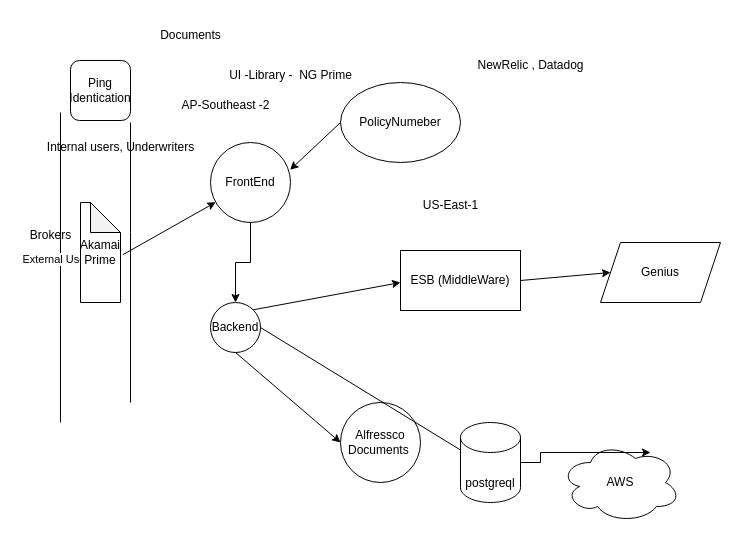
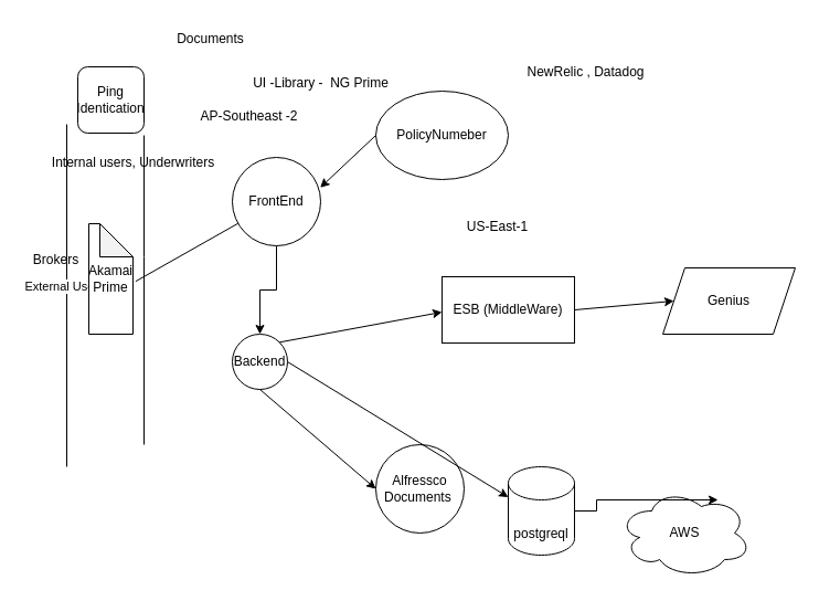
  <mxCell id="0" />
  <mxCell id="1" parent="0" />
  <mxCell id="2" style="edgeStyle=orthogonalEdgeStyle;rounded=0;orthogonalLoop=1;jettySize=auto;html=1;entryX=0.5;entryY=0;entryDx=0;entryDy=0;" edge="1" parent="1" source="3" target="4"><mxGeometry relative="1" as="geometry" /></mxCell>
  <mxCell id="3" value="FrontEnd" style="ellipse;whiteSpace=wrap;html=1;aspect=fixed;" vertex="1" parent="1"><mxGeometry x="210" y="142" width="80" height="80" as="geometry" /></mxCell>
  <mxCell id="4" value="Backend" style="ellipse;whiteSpace=wrap;html=1;aspect=fixed;" vertex="1" parent="1"><mxGeometry x="210" y="302" width="50" height="50" as="geometry" /></mxCell>
  <mxCell id="5" value="AP-Southeast -2" style="text;html=1;align=center;verticalAlign=middle;resizable=0;points=[];autosize=1;strokeColor=none;fillColor=none;" vertex="1" parent="1"><mxGeometry x="170" y="90" width="110" height="30" as="geometry" /></mxCell>
  <mxCell id="6" value="" style="endArrow=none;html=1;rounded=0;" edge="1" parent="1"><mxGeometry width="50" height="50" relative="1" as="geometry"><mxPoint x="130" y="402" as="sourcePoint" /><mxPoint x="130" y="122" as="targetPoint" /><Array as="points"><mxPoint x="130" y="232" /></Array></mxGeometry></mxCell>
  <mxCell id="7" value="Internal users, Underwriters" style="text;html=1;align=center;verticalAlign=middle;resizable=0;points=[];autosize=1;strokeColor=none;fillColor=none;" vertex="1" parent="1"><mxGeometry x="35" y="132" width="170" height="30" as="geometry" /></mxCell>
  <mxCell id="8" value="" style="endArrow=none;html=1;rounded=0;" edge="1" parent="1"><mxGeometry width="50" height="50" relative="1" as="geometry"><mxPoint x="60" y="422" as="sourcePoint" /><mxPoint x="60" y="112" as="targetPoint" /></mxGeometry></mxCell>
  <mxCell id="9" value="External Users" style="edgeLabel;html=1;align=center;verticalAlign=middle;resizable=0;points=[];" vertex="1" connectable="0" parent="8"><mxGeometry x="0.058" y="3" relative="1" as="geometry"><mxPoint as="offset" /></mxGeometry></mxCell>
  <mxCell id="10" value="Brokers" style="text;html=1;align=center;verticalAlign=middle;resizable=0;points=[];autosize=1;strokeColor=none;fillColor=none;" vertex="1" parent="1"><mxGeometry x="20" y="220" width="60" height="30" as="geometry" /></mxCell>
  <mxCell id="11" value="&lt;br&gt;postgreql" style="shape=cylinder3;whiteSpace=wrap;html=1;boundedLbl=1;backgroundOutline=1;size=15;" vertex="1" parent="1"><mxGeometry x="460" y="422" width="60" height="80" as="geometry" /></mxCell>
  <mxCell id="12" value="Alfressco&lt;br&gt;Documents&amp;nbsp;" style="ellipse;whiteSpace=wrap;html=1;aspect=fixed;" vertex="1" parent="1"><mxGeometry x="340" y="402" width="80" height="80" as="geometry" /></mxCell>
  <mxCell id="13" value="PolicyNumeber" style="ellipse;whiteSpace=wrap;html=1;" vertex="1" parent="1"><mxGeometry x="340" y="82" width="120" height="80" as="geometry" /></mxCell>
  <mxCell id="14" value="" style="endArrow=classic;html=1;rounded=0;exitX=0;exitY=0.5;exitDx=0;exitDy=0;entryX=0.995;entryY=0.342;entryDx=0;entryDy=0;entryPerimeter=0;" edge="1" parent="1" source="13" target="3"><mxGeometry width="50" height="50" relative="1" as="geometry"><mxPoint x="410" y="322" as="sourcePoint" /><mxPoint x="460" y="272" as="targetPoint" /></mxGeometry></mxCell>
  <mxCell id="15" value="" style="endArrow=classic;html=1;rounded=0;exitX=0.5;exitY=1;exitDx=0;exitDy=0;entryX=0;entryY=0.5;entryDx=0;entryDy=0;" edge="1" parent="1" source="4" target="12"><mxGeometry width="50" height="50" relative="1" as="geometry"><mxPoint x="230" y="412" as="sourcePoint" /><mxPoint x="280" y="362" as="targetPoint" /></mxGeometry></mxCell>
- <mxCell id="16" value="" style="endArrow=none;html=1;rounded=0;entryX=0;entryY=0;entryDx=0;entryDy=27.5;entryPerimeter=0;exitX=1;exitY=0.5;exitDx=0;exitDy=0;" edge="1" parent="1" source="4" target="11"><mxGeometry width="50" height="50" relative="1" as="geometry"><mxPoint x="270" y="322" as="sourcePoint" /><mxPoint x="460" y="272" as="targetPoint" /></mxGeometry></mxCell>
+ <mxCell id="16" value="" style="endArrow=classic;html=1;rounded=0;entryX=0;entryY=0;entryDx=0;entryDy=27.5;entryPerimeter=0;exitX=1;exitY=0.5;exitDx=0;exitDy=0;" edge="1" parent="1" source="4" target="11"><mxGeometry width="50" height="50" relative="1" as="geometry"><mxPoint x="270" y="322" as="sourcePoint" /><mxPoint x="460" y="272" as="targetPoint" /></mxGeometry></mxCell>
  <mxCell id="17" value="ESB (MiddleWare)" style="rounded=0;whiteSpace=wrap;html=1;" vertex="1" parent="1"><mxGeometry x="400" y="250" width="120" height="60" as="geometry" /></mxCell>
  <mxCell id="18" value="" style="endArrow=classic;html=1;rounded=0;exitX=1;exitY=0;exitDx=0;exitDy=0;" edge="1" parent="1" source="4"><mxGeometry width="50" height="50" relative="1" as="geometry"><mxPoint x="410" y="322" as="sourcePoint" /><mxPoint x="400" y="282" as="targetPoint" /></mxGeometry></mxCell>
  <mxCell id="19" value="" style="endArrow=classic;html=1;rounded=0;exitX=1;exitY=0.5;exitDx=0;exitDy=0;" edge="1" parent="1" source="17"><mxGeometry width="50" height="50" relative="1" as="geometry"><mxPoint x="540" y="302" as="sourcePoint" /><mxPoint x="610" y="272" as="targetPoint" /></mxGeometry></mxCell>
  <mxCell id="20" value="Genius" style="shape=parallelogram;perimeter=parallelogramPerimeter;whiteSpace=wrap;html=1;fixedSize=1;" vertex="1" parent="1"><mxGeometry x="600" y="242" width="120" height="60" as="geometry" /></mxCell>
  <mxCell id="21" value="US-East-1" style="text;html=1;align=center;verticalAlign=middle;resizable=0;points=[];autosize=1;strokeColor=none;fillColor=none;" vertex="1" parent="1"><mxGeometry x="410" y="190" width="80" height="30" as="geometry" /></mxCell>
  <mxCell id="22" value="Documents" style="text;html=1;align=center;verticalAlign=middle;resizable=0;points=[];autosize=1;strokeColor=none;fillColor=none;" vertex="1" parent="1"><mxGeometry x="145" y="20" width="90" height="30" as="geometry" /></mxCell>
  <mxCell id="23" value="AWS" style="ellipse;shape=cloud;whiteSpace=wrap;html=1;" vertex="1" parent="1"><mxGeometry x="560" y="442" width="120" height="80" as="geometry" /></mxCell>
  <mxCell id="24" style="edgeStyle=orthogonalEdgeStyle;rounded=0;orthogonalLoop=1;jettySize=auto;html=1;entryX=0.75;entryY=0.125;entryDx=0;entryDy=0;entryPerimeter=0;" edge="1" parent="1" source="11" target="23"><mxGeometry relative="1" as="geometry" /></mxCell>
  <mxCell id="25" value="Ping Identication" style="rounded=1;whiteSpace=wrap;html=1;" vertex="1" parent="1"><mxGeometry x="70" y="60" width="60" height="60" as="geometry" /></mxCell>
  <mxCell id="26" value="Akamai Prime" style="shape=note;whiteSpace=wrap;html=1;backgroundOutline=1;darkOpacity=0.05;" vertex="1" parent="1"><mxGeometry x="80" y="202" width="40" height="100" as="geometry" /></mxCell>
- <mxCell id="27" value="" style="endArrow=classic;html=1;rounded=0;exitX=1.06;exitY=0.522;exitDx=0;exitDy=0;exitPerimeter=0;" edge="1" parent="1" source="26" target="3"><mxGeometry width="50" height="50" relative="1" as="geometry"><mxPoint x="140" y="252" as="sourcePoint" /><mxPoint x="190" y="202" as="targetPoint" /></mxGeometry></mxCell>
+ <mxCell id="27" value="" style="endArrow=none;html=1;rounded=0;exitX=1.06;exitY=0.522;exitDx=0;exitDy=0;exitPerimeter=0;" edge="1" parent="1" source="26" target="3"><mxGeometry width="50" height="50" relative="1" as="geometry"><mxPoint x="140" y="252" as="sourcePoint" /><mxPoint x="190" y="202" as="targetPoint" /></mxGeometry></mxCell>
  <mxCell id="28" value="UI -Library -&amp;nbsp; NG Prime" style="text;html=1;align=center;verticalAlign=middle;resizable=0;points=[];autosize=1;strokeColor=none;fillColor=none;" vertex="1" parent="1"><mxGeometry x="215" y="60" width="150" height="30" as="geometry" /></mxCell>
  <mxCell id="29" value="NewRelic , Datadog" style="text;html=1;align=center;verticalAlign=middle;resizable=0;points=[];autosize=1;strokeColor=none;fillColor=none;" vertex="1" parent="1"><mxGeometry x="465" y="50" width="130" height="30" as="geometry" /></mxCell>
